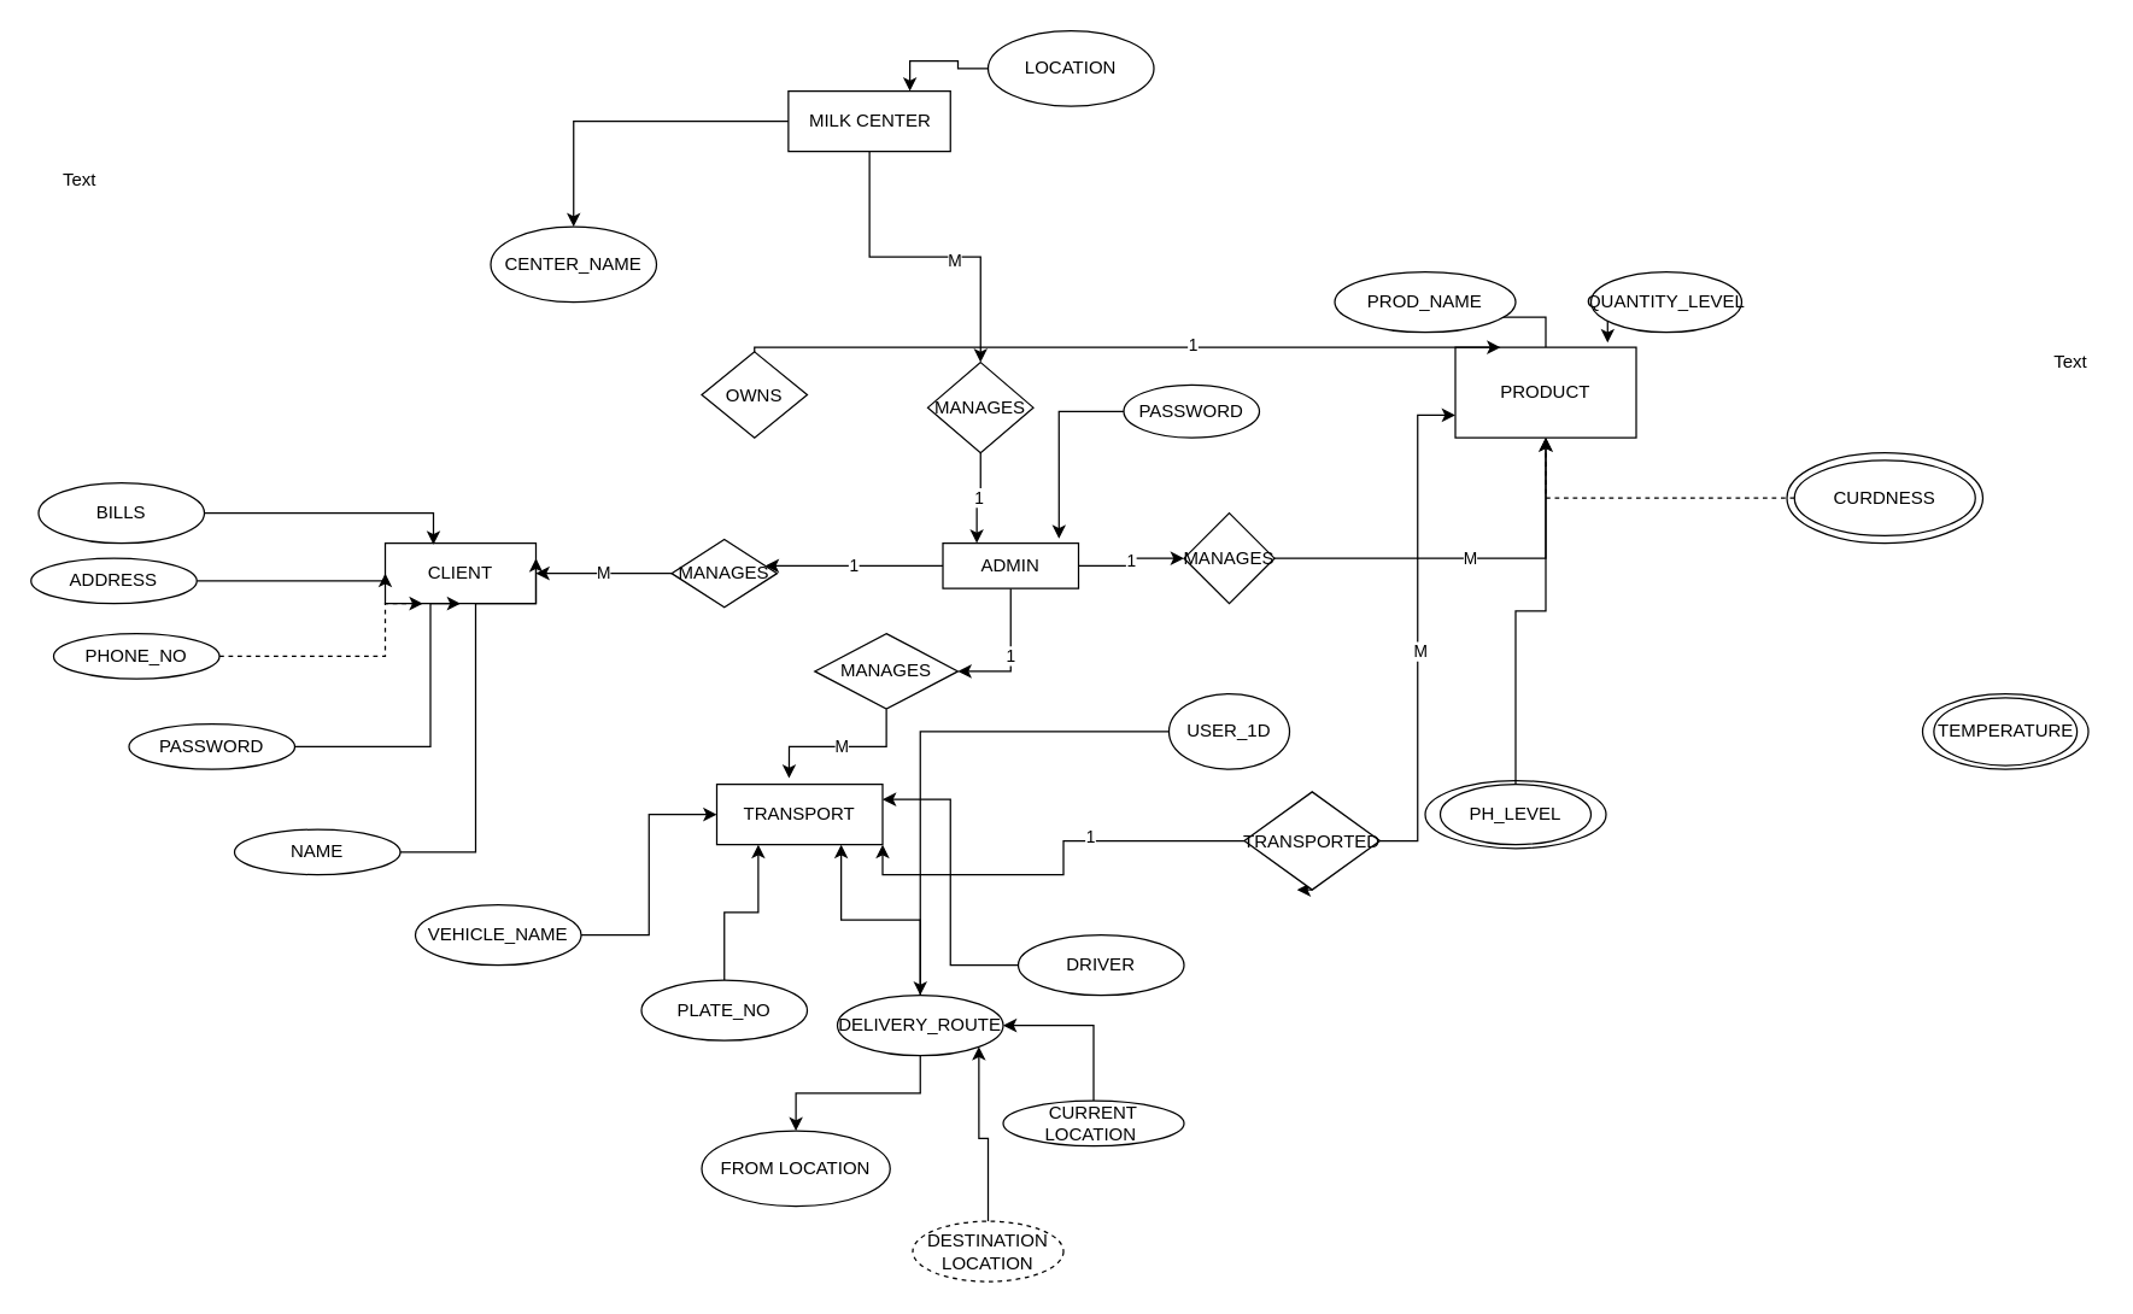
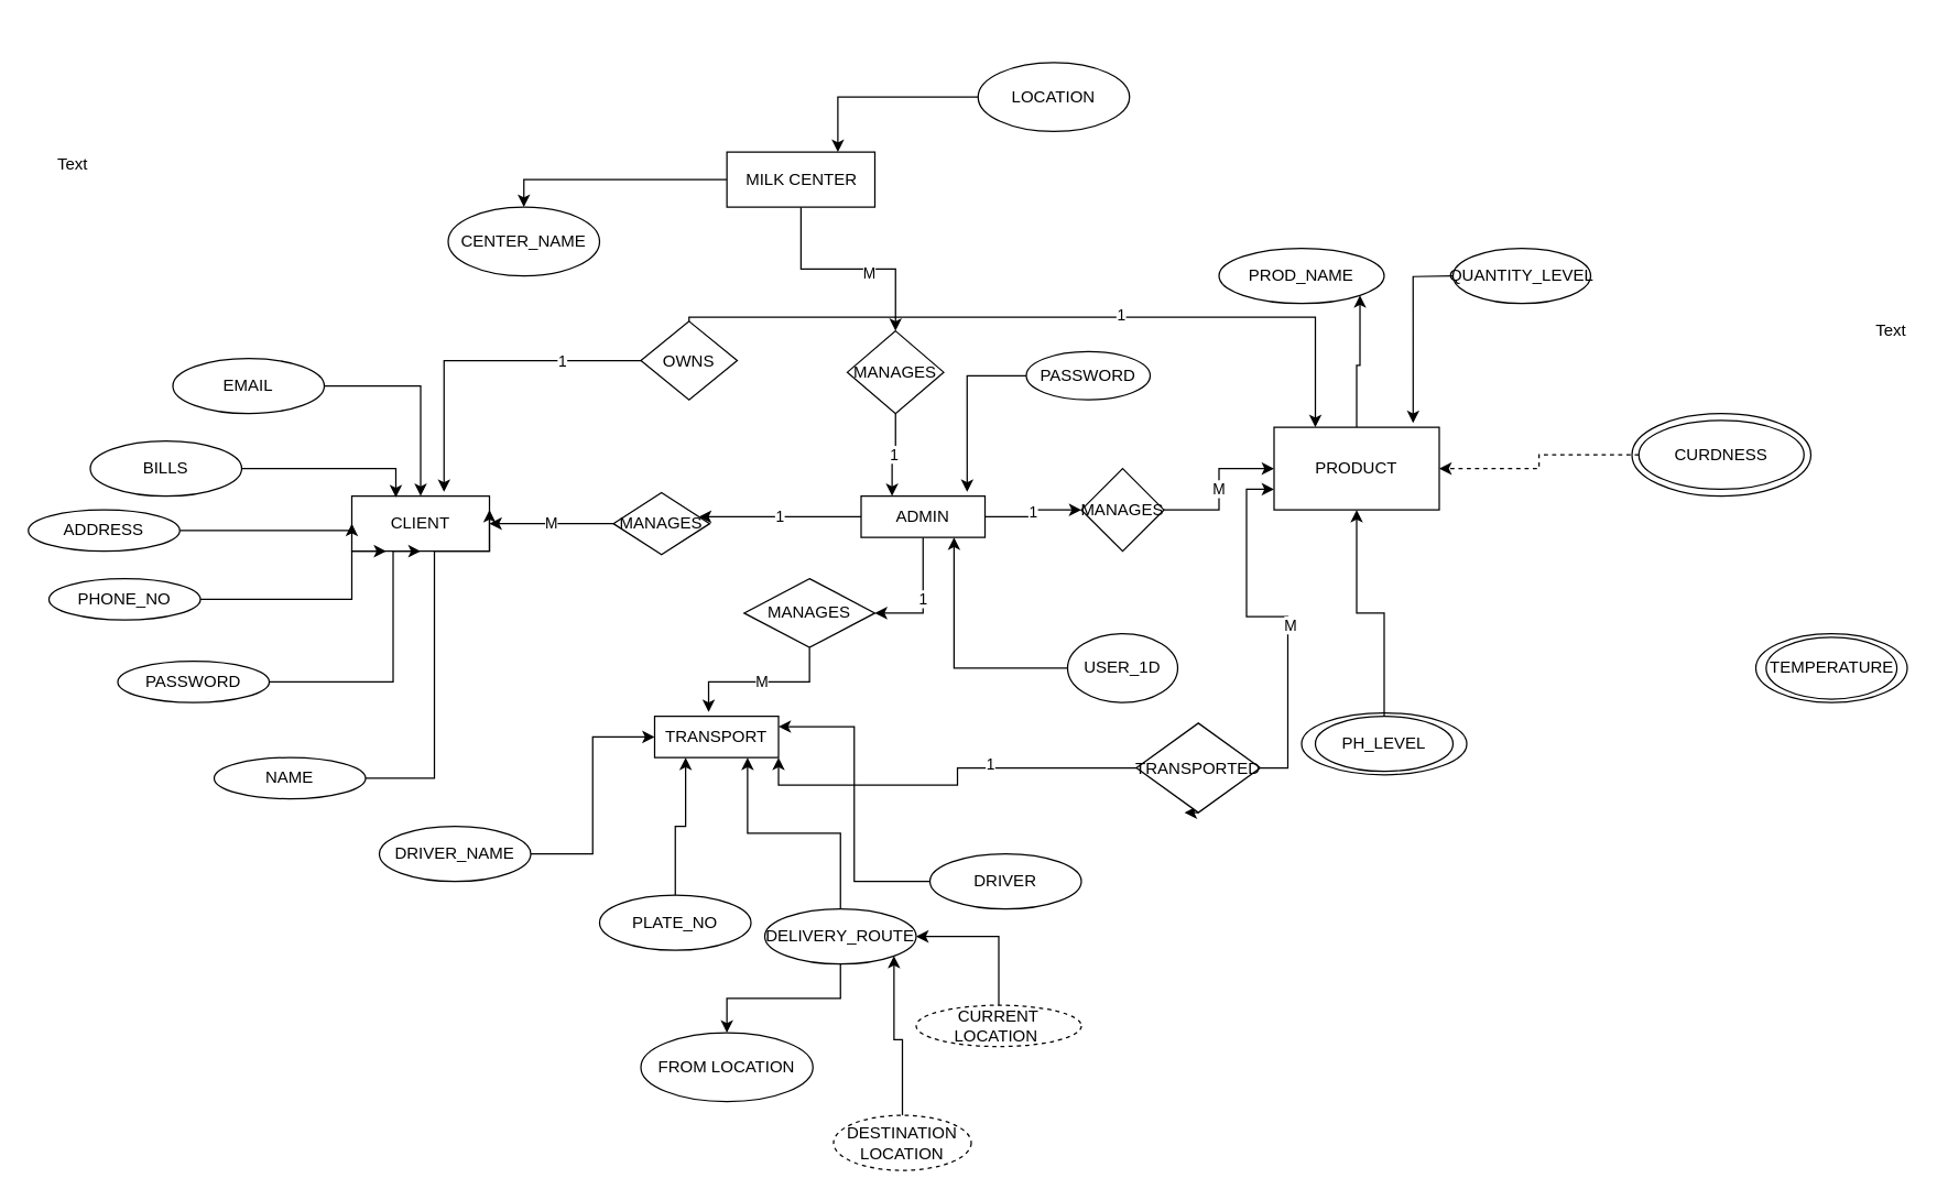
  <mxCell id="0" />
  <mxCell id="1" parent="0" />
  <mxCell id="2" value="1" style="edgeStyle=orthogonalEdgeStyle;rounded=0;orthogonalLoop=1;jettySize=auto;html=1;" parent="1" source="5" target="27" edge="1"><mxGeometry relative="1" as="geometry"><Array as="points"><mxPoint x="535" y="375" /><mxPoint x="535" y="375" /></Array></mxGeometry></mxCell>
  <mxCell id="3" value="1" style="edgeStyle=orthogonalEdgeStyle;rounded=0;orthogonalLoop=1;jettySize=auto;html=1;entryX=1;entryY=0.5;entryDx=0;entryDy=0;" parent="1" source="5" target="38" edge="1"><mxGeometry relative="1" as="geometry" /></mxCell>
  <mxCell id="4" value="1" style="edgeStyle=orthogonalEdgeStyle;rounded=0;orthogonalLoop=1;jettySize=auto;html=1;" parent="1" source="5" target="45" edge="1"><mxGeometry relative="1" as="geometry" /></mxCell>
  <mxCell id="5" value="ADMIN" style="rounded=0;whiteSpace=wrap;html=1;" parent="1" vertex="1"><mxGeometry x="625" y="360" width="90" height="30" as="geometry" /></mxCell>
  <mxCell id="6" style="edgeStyle=orthogonalEdgeStyle;rounded=0;orthogonalLoop=1;jettySize=auto;html=1;entryX=1;entryY=1;entryDx=0;entryDy=0;" parent="1" source="7" target="46" edge="1"><mxGeometry relative="1" as="geometry" /></mxCell>
- <mxCell id="7" value="PRODUCT" style="rounded=0;whiteSpace=wrap;html=1;" parent="1" vertex="1"><mxGeometry x="965" y="230" width="120" height="60" as="geometry" /></mxCell>
+ <mxCell id="7" value="PRODUCT" style="rounded=0;whiteSpace=wrap;html=1;" parent="1" vertex="1"><mxGeometry x="925" y="310" width="120" height="60" as="geometry" /></mxCell>
  <mxCell id="8" value="CLIENT" style="rounded=0;whiteSpace=wrap;html=1;" parent="1" vertex="1"><mxGeometry x="255" y="360" width="100" height="40" as="geometry" /></mxCell>
- <mxCell id="9" value="TRANSPORT" style="rounded=0;whiteSpace=wrap;html=1;" parent="1" vertex="1"><mxGeometry x="475" y="520" width="110" height="40" as="geometry" /></mxCell>
+ <mxCell id="9" value="TRANSPORT" style="rounded=0;whiteSpace=wrap;html=1;" parent="1" vertex="1"><mxGeometry x="475" y="520" width="90" height="30" as="geometry" /></mxCell>
  <mxCell id="10" style="edgeStyle=orthogonalEdgeStyle;rounded=0;orthogonalLoop=1;jettySize=auto;html=1;entryX=0.5;entryY=0;entryDx=0;entryDy=0;" parent="1" source="13" target="43" edge="1"><mxGeometry relative="1" as="geometry" /></mxCell>
  <mxCell id="11" value="M" style="edgeLabel;html=1;align=center;verticalAlign=middle;resizable=0;points=[];" parent="10" vertex="1" connectable="0"><mxGeometry x="0.181" y="-2" relative="1" as="geometry"><mxPoint as="offset" /></mxGeometry></mxCell>
  <mxCell id="12" style="edgeStyle=orthogonalEdgeStyle;rounded=0;orthogonalLoop=1;jettySize=auto;html=1;entryX=0.5;entryY=0;entryDx=0;entryDy=0;" parent="1" source="13" target="39" edge="1"><mxGeometry relative="1" as="geometry" /></mxCell>
- <mxCell id="13" value="MILK CENTER" style="rounded=0;whiteSpace=wrap;html=1;" parent="1" vertex="1"><mxGeometry x="522.5" y="60" width="107.5" height="40" as="geometry" /></mxCell>
+ <mxCell id="13" value="MILK CENTER" style="rounded=0;whiteSpace=wrap;html=1;" parent="1" vertex="1"><mxGeometry x="527.5" y="110" width="107.5" height="40" as="geometry" /></mxCell>
+ <mxCell id="14" style="edgeStyle=orthogonalEdgeStyle;rounded=0;orthogonalLoop=1;jettySize=auto;html=1;" parent="1" source="15" target="8" edge="1"><mxGeometry relative="1" as="geometry" /></mxCell>
+ <mxCell id="15" value="EMAIL" style="ellipse;whiteSpace=wrap;html=1;" parent="1" vertex="1"><mxGeometry x="125" y="260" width="110" height="40" as="geometry" /></mxCell>
  <mxCell id="16" style="edgeStyle=orthogonalEdgeStyle;rounded=0;orthogonalLoop=1;jettySize=auto;html=1;entryX=0.32;entryY=0.025;entryDx=0;entryDy=0;entryPerimeter=0;" parent="1" source="17" target="8" edge="1"><mxGeometry relative="1" as="geometry" /></mxCell>
- <mxCell id="17" value="BILLS" style="ellipse;whiteSpace=wrap;html=1;" parent="1" vertex="1"><mxGeometry x="25" y="320" width="110" height="40" as="geometry" /></mxCell>
+ <mxCell id="17" value="BILLS" style="ellipse;whiteSpace=wrap;html=1;" parent="1" vertex="1"><mxGeometry x="65" y="320" width="110" height="40" as="geometry" /></mxCell>
  <mxCell id="18" style="edgeStyle=orthogonalEdgeStyle;rounded=0;orthogonalLoop=1;jettySize=auto;html=1;entryX=0;entryY=0.5;entryDx=0;entryDy=0;" parent="1" source="19" target="8" edge="1"><mxGeometry relative="1" as="geometry"><Array as="points"><mxPoint x="255" y="385" /></Array></mxGeometry></mxCell>
  <mxCell id="19" value="ADDRESS" style="ellipse;whiteSpace=wrap;html=1;" parent="1" vertex="1"><mxGeometry x="20" y="370" width="110" height="30" as="geometry" /></mxCell>
- <mxCell id="20" style="edgeStyle=orthogonalEdgeStyle;rounded=0;orthogonalLoop=1;jettySize=auto;html=1;entryX=0.25;entryY=1;entryDx=0;entryDy=0;dashed=1;" parent="1" source="21" target="8" edge="1"><mxGeometry relative="1" as="geometry"><Array as="points"><mxPoint x="255" y="435" /><mxPoint x="255" y="400" /></Array></mxGeometry></mxCell>
+ <mxCell id="20" style="edgeStyle=orthogonalEdgeStyle;rounded=0;orthogonalLoop=1;jettySize=auto;html=1;entryX=0.25;entryY=1;entryDx=0;entryDy=0;" parent="1" source="21" target="8" edge="1"><mxGeometry relative="1" as="geometry"><Array as="points"><mxPoint x="255" y="435" /><mxPoint x="255" y="400" /></Array></mxGeometry></mxCell>
  <mxCell id="21" value="PHONE_NO" style="ellipse;whiteSpace=wrap;html=1;" parent="1" vertex="1"><mxGeometry x="35" y="420" width="110" height="30" as="geometry" /></mxCell>
  <mxCell id="22" style="edgeStyle=orthogonalEdgeStyle;rounded=0;orthogonalLoop=1;jettySize=auto;html=1;entryX=0.5;entryY=1;entryDx=0;entryDy=0;" parent="1" source="23" target="8" edge="1"><mxGeometry relative="1" as="geometry"><Array as="points"><mxPoint x="285" y="495" /><mxPoint x="285" y="400" /></Array></mxGeometry></mxCell>
  <mxCell id="23" value="PASSWORD" style="ellipse;whiteSpace=wrap;html=1;" parent="1" vertex="1"><mxGeometry x="85" y="480" width="110" height="30" as="geometry" /></mxCell>
  <mxCell id="24" style="edgeStyle=orthogonalEdgeStyle;rounded=0;orthogonalLoop=1;jettySize=auto;html=1;" parent="1" source="25" edge="1"><mxGeometry relative="1" as="geometry"><mxPoint x="355" y="370" as="targetPoint" /><Array as="points"><mxPoint x="315" y="565" /><mxPoint x="315" y="400" /><mxPoint x="355" y="400" /></Array></mxGeometry></mxCell>
  <mxCell id="25" value="NAME" style="ellipse;whiteSpace=wrap;html=1;" parent="1" vertex="1"><mxGeometry x="155" y="550" width="110" height="30" as="geometry" /></mxCell>
  <mxCell id="26" value="M" style="edgeStyle=orthogonalEdgeStyle;rounded=0;orthogonalLoop=1;jettySize=auto;html=1;" parent="1" source="27" target="8" edge="1"><mxGeometry relative="1" as="geometry" /></mxCell>
  <mxCell id="27" value="MANAGES" style="rhombus;whiteSpace=wrap;html=1;" parent="1" vertex="1"><mxGeometry x="445" y="357.5" width="70" height="45" as="geometry" /></mxCell>
  <mxCell id="28" style="edgeStyle=orthogonalEdgeStyle;rounded=0;orthogonalLoop=1;jettySize=auto;html=1;entryX=0;entryY=0.5;entryDx=0;entryDy=0;" parent="1" source="29" target="9" edge="1"><mxGeometry relative="1" as="geometry" /></mxCell>
- <mxCell id="29" value="VEHICLE_NAME" style="ellipse;whiteSpace=wrap;html=1;" parent="1" vertex="1"><mxGeometry x="275" y="600" width="110" height="40" as="geometry" /></mxCell>
+ <mxCell id="29" value="DRIVER_NAME" style="ellipse;whiteSpace=wrap;html=1;" parent="1" vertex="1"><mxGeometry x="275" y="600" width="110" height="40" as="geometry" /></mxCell>
  <mxCell id="30" style="edgeStyle=orthogonalEdgeStyle;rounded=0;orthogonalLoop=1;jettySize=auto;html=1;entryX=0.25;entryY=1;entryDx=0;entryDy=0;" parent="1" source="31" target="9" edge="1"><mxGeometry relative="1" as="geometry" /></mxCell>
- <mxCell id="31" value="PLATE_NO" style="ellipse;whiteSpace=wrap;html=1;" parent="1" vertex="1"><mxGeometry x="425" y="650" width="110" height="40" as="geometry" /></mxCell>
+ <mxCell id="31" value="PLATE_NO" style="ellipse;whiteSpace=wrap;html=1;" parent="1" vertex="1"><mxGeometry x="435" y="650" width="110" height="40" as="geometry" /></mxCell>
  <mxCell id="32" style="edgeStyle=orthogonalEdgeStyle;rounded=0;orthogonalLoop=1;jettySize=auto;html=1;entryX=0.75;entryY=1;entryDx=0;entryDy=0;" parent="1" source="34" target="9" edge="1"><mxGeometry relative="1" as="geometry" /></mxCell>
  <mxCell id="33" style="edgeStyle=orthogonalEdgeStyle;rounded=0;orthogonalLoop=1;jettySize=auto;html=1;" edge="1" parent="1" source="34" target="73"><mxGeometry relative="1" as="geometry" /></mxCell>
  <mxCell id="34" value="DELIVERY_ROUTE" style="ellipse;whiteSpace=wrap;html=1;" parent="1" vertex="1"><mxGeometry x="555" y="660" width="110" height="40" as="geometry" /></mxCell>
  <mxCell id="35" style="edgeStyle=orthogonalEdgeStyle;rounded=0;orthogonalLoop=1;jettySize=auto;html=1;entryX=1;entryY=0.25;entryDx=0;entryDy=0;" parent="1" source="36" target="9" edge="1"><mxGeometry relative="1" as="geometry" /></mxCell>
  <mxCell id="36" value="DRIVER" style="ellipse;whiteSpace=wrap;html=1;" parent="1" vertex="1"><mxGeometry x="675" y="620" width="110" height="40" as="geometry" /></mxCell>
  <mxCell id="37" value="M" style="edgeStyle=orthogonalEdgeStyle;rounded=0;orthogonalLoop=1;jettySize=auto;html=1;entryX=0.436;entryY=-0.1;entryDx=0;entryDy=0;entryPerimeter=0;" parent="1" source="38" target="9" edge="1"><mxGeometry relative="1" as="geometry" /></mxCell>
  <mxCell id="38" value="MANAGES" style="rhombus;whiteSpace=wrap;html=1;" parent="1" vertex="1"><mxGeometry x="540" y="420" width="95" height="50" as="geometry" /></mxCell>
  <mxCell id="39" value="CENTER_NAME" style="ellipse;whiteSpace=wrap;html=1;" parent="1" vertex="1"><mxGeometry x="325" y="150" width="110" height="50" as="geometry" /></mxCell>
  <mxCell id="40" style="edgeStyle=orthogonalEdgeStyle;rounded=0;orthogonalLoop=1;jettySize=auto;html=1;entryX=0.75;entryY=0;entryDx=0;entryDy=0;" parent="1" source="41" target="13" edge="1"><mxGeometry relative="1" as="geometry" /></mxCell>
- <mxCell id="41" value="LOCATION" style="ellipse;whiteSpace=wrap;html=1;" parent="1" vertex="1"><mxGeometry x="655" y="20" width="110" height="50" as="geometry" /></mxCell>
+ <mxCell id="41" value="LOCATION" style="ellipse;whiteSpace=wrap;html=1;" parent="1" vertex="1"><mxGeometry x="710" y="45" width="110" height="50" as="geometry" /></mxCell>
  <mxCell id="42" value="1" style="edgeStyle=orthogonalEdgeStyle;rounded=0;orthogonalLoop=1;jettySize=auto;html=1;entryX=0.25;entryY=0;entryDx=0;entryDy=0;" parent="1" source="43" target="5" edge="1"><mxGeometry relative="1" as="geometry" /></mxCell>
  <mxCell id="43" value="MANAGES" style="rhombus;whiteSpace=wrap;html=1;" parent="1" vertex="1"><mxGeometry x="615" y="240" width="70" height="60" as="geometry" /></mxCell>
  <mxCell id="44" value="M" style="edgeStyle=orthogonalEdgeStyle;rounded=0;orthogonalLoop=1;jettySize=auto;html=1;" parent="1" source="45" target="7" edge="1"><mxGeometry relative="1" as="geometry" /></mxCell>
  <mxCell id="45" value="MANAGES" style="rhombus;whiteSpace=wrap;html=1;" parent="1" vertex="1"><mxGeometry x="785" y="340" width="60" height="60" as="geometry" /></mxCell>
  <mxCell id="46" value="PROD_NAME" style="ellipse;whiteSpace=wrap;html=1;" parent="1" vertex="1"><mxGeometry x="885" y="180" width="120" height="40" as="geometry" /></mxCell>
  <mxCell id="47" style="edgeStyle=orthogonalEdgeStyle;rounded=0;orthogonalLoop=1;jettySize=auto;html=1;entryX=0.842;entryY=-0.05;entryDx=0;entryDy=0;entryPerimeter=0;" parent="1" target="7" edge="1"><mxGeometry relative="1" as="geometry"><mxPoint x="1055" y="200" as="sourcePoint" /></mxGeometry></mxCell>
  <mxCell id="48" value="QUANTITY_LEVEL" style="ellipse;whiteSpace=wrap;html=1;" parent="1" vertex="1"><mxGeometry x="1055" y="180" width="100" height="40" as="geometry" /></mxCell>
- <mxCell id="49" style="edgeStyle=orthogonalEdgeStyle;rounded=0;orthogonalLoop=1;jettySize=auto;html=1;" parent="1" source="50" target="34" edge="1"><mxGeometry relative="1" as="geometry" /></mxCell>
+ <mxCell id="49" style="edgeStyle=orthogonalEdgeStyle;rounded=0;orthogonalLoop=1;jettySize=auto;html=1;entryX=0.75;entryY=1;entryDx=0;entryDy=0;" parent="1" source="50" target="5" edge="1"><mxGeometry relative="1" as="geometry" /></mxCell>
  <mxCell id="50" value="USER_1D" style="ellipse;whiteSpace=wrap;html=1;" parent="1" vertex="1"><mxGeometry x="775" y="460" width="80" height="50" as="geometry" /></mxCell>
  <mxCell id="51" style="edgeStyle=orthogonalEdgeStyle;rounded=0;orthogonalLoop=1;jettySize=auto;html=1;entryX=0.856;entryY=-0.1;entryDx=0;entryDy=0;entryPerimeter=0;" parent="1" source="52" target="5" edge="1"><mxGeometry relative="1" as="geometry" /></mxCell>
  <mxCell id="52" value="PASSWORD" style="ellipse;whiteSpace=wrap;html=1;" parent="1" vertex="1"><mxGeometry x="745" y="255" width="90" height="35" as="geometry" /></mxCell>
  <mxCell id="53" value="Text" style="text;html=1;align=center;verticalAlign=middle;resizable=0;points=[];autosize=1;" vertex="1" parent="1"><mxGeometry x="32" y="109" width="40" height="20" as="geometry" /></mxCell>
  <mxCell id="54" value="" style="ellipse;whiteSpace=wrap;html=1;" vertex="1" parent="1"><mxGeometry x="945" y="517.5" width="120" height="45" as="geometry" /></mxCell>
  <mxCell id="55" style="edgeStyle=orthogonalEdgeStyle;rounded=0;orthogonalLoop=1;jettySize=auto;html=1;" edge="1" parent="1" source="56" target="7"><mxGeometry relative="1" as="geometry" /></mxCell>
  <mxCell id="56" value="PH_LEVEL" style="ellipse;whiteSpace=wrap;html=1;" vertex="1" parent="1"><mxGeometry x="955" y="520" width="100" height="40" as="geometry" /></mxCell>
  <mxCell id="57" value="" style="ellipse;whiteSpace=wrap;html=1;" vertex="1" parent="1"><mxGeometry x="1275" y="460" width="110" height="50" as="geometry" /></mxCell>
  <mxCell id="58" value="TEMPERATURE" style="ellipse;whiteSpace=wrap;html=1;" vertex="1" parent="1"><mxGeometry x="1282.5" y="462.5" width="95" height="45" as="geometry" /></mxCell>
  <mxCell id="59" value="" style="ellipse;whiteSpace=wrap;html=1;" vertex="1" parent="1"><mxGeometry x="1185" y="300" width="130" height="60" as="geometry" /></mxCell>
  <mxCell id="60" style="edgeStyle=orthogonalEdgeStyle;rounded=0;orthogonalLoop=1;jettySize=auto;html=1;dashed=1;" edge="1" parent="1" source="61" target="7"><mxGeometry relative="1" as="geometry" /></mxCell>
  <mxCell id="61" value="CURDNESS" style="ellipse;whiteSpace=wrap;html=1;" vertex="1" parent="1"><mxGeometry x="1190" y="305" width="120" height="50" as="geometry" /></mxCell>
+ <mxCell id="62" style="edgeStyle=orthogonalEdgeStyle;rounded=0;orthogonalLoop=1;jettySize=auto;html=1;entryX=0.67;entryY=-0.075;entryDx=0;entryDy=0;entryPerimeter=0;" edge="1" parent="1" source="66" target="8"><mxGeometry relative="1" as="geometry" /></mxCell>
+ <mxCell id="63" value="1" style="edgeLabel;html=1;align=center;verticalAlign=middle;resizable=0;points=[];" vertex="1" connectable="0" parent="62"><mxGeometry x="-0.514" relative="1" as="geometry"><mxPoint as="offset" /></mxGeometry></mxCell>
  <mxCell id="64" style="edgeStyle=orthogonalEdgeStyle;rounded=0;orthogonalLoop=1;jettySize=auto;html=1;entryX=0.25;entryY=0;entryDx=0;entryDy=0;" edge="1" parent="1" source="66" target="7"><mxGeometry relative="1" as="geometry"><Array as="points"><mxPoint x="500" y="230" /><mxPoint x="955" y="230" /></Array></mxGeometry></mxCell>
  <mxCell id="65" value="1" style="edgeLabel;html=1;align=center;verticalAlign=middle;resizable=0;points=[];" vertex="1" connectable="0" parent="64"><mxGeometry x="0.175" y="2" relative="1" as="geometry"><mxPoint as="offset" /></mxGeometry></mxCell>
  <mxCell id="66" value="OWNS" style="rhombus;whiteSpace=wrap;html=1;" vertex="1" parent="1"><mxGeometry x="465" y="233" width="70" height="57" as="geometry" /></mxCell>
  <mxCell id="67" style="edgeStyle=orthogonalEdgeStyle;rounded=0;orthogonalLoop=1;jettySize=auto;html=1;entryX=0;entryY=0.75;entryDx=0;entryDy=0;" edge="1" parent="1" source="72" target="7"><mxGeometry relative="1" as="geometry" /></mxCell>
  <mxCell id="68" value="M" style="edgeLabel;html=1;align=center;verticalAlign=middle;resizable=0;points=[];" vertex="1" connectable="0" parent="67"><mxGeometry x="-0.086" y="-1" relative="1" as="geometry"><mxPoint y="1" as="offset" /></mxGeometry></mxCell>
  <mxCell id="69" style="edgeStyle=orthogonalEdgeStyle;rounded=0;orthogonalLoop=1;jettySize=auto;html=1;entryX=1;entryY=1;entryDx=0;entryDy=0;" edge="1" parent="1" source="72" target="9"><mxGeometry relative="1" as="geometry" /></mxCell>
  <mxCell id="70" value="1" style="edgeLabel;html=1;align=center;verticalAlign=middle;resizable=0;points=[];" vertex="1" connectable="0" parent="69"><mxGeometry x="-0.271" y="-3" relative="1" as="geometry"><mxPoint as="offset" /></mxGeometry></mxCell>
  <mxCell id="71" style="edgeStyle=orthogonalEdgeStyle;rounded=0;orthogonalLoop=1;jettySize=auto;html=1;exitX=0.5;exitY=1;exitDx=0;exitDy=0;" edge="1" parent="1" source="72"><mxGeometry relative="1" as="geometry"><mxPoint x="860" y="590" as="targetPoint" /></mxGeometry></mxCell>
  <mxCell id="72" value="TRANSPORTED" style="rhombus;whiteSpace=wrap;html=1;" vertex="1" parent="1"><mxGeometry x="825" y="525" width="90" height="65" as="geometry" /></mxCell>
  <mxCell id="73" value="FROM LOCATION" style="ellipse;whiteSpace=wrap;html=1;" vertex="1" parent="1"><mxGeometry x="465" y="750" width="125" height="50" as="geometry" /></mxCell>
  <mxCell id="74" style="edgeStyle=orthogonalEdgeStyle;rounded=0;orthogonalLoop=1;jettySize=auto;html=1;entryX=1;entryY=0.5;entryDx=0;entryDy=0;" edge="1" parent="1" source="75" target="34"><mxGeometry relative="1" as="geometry" /></mxCell>
- <mxCell id="75" value="CURRENT LOCATION&amp;nbsp;" style="ellipse;whiteSpace=wrap;html=1;" vertex="1" parent="1"><mxGeometry x="665" y="730" width="120" height="30" as="geometry" /></mxCell>
+ <mxCell id="75" value="CURRENT LOCATION&amp;nbsp;" style="ellipse;whiteSpace=wrap;html=1;dashed=1;" vertex="1" parent="1"><mxGeometry x="665" y="730" width="120" height="30" as="geometry" /></mxCell>
  <mxCell id="76" style="edgeStyle=orthogonalEdgeStyle;rounded=0;orthogonalLoop=1;jettySize=auto;html=1;entryX=1;entryY=1;entryDx=0;entryDy=0;" edge="1" parent="1" source="77" target="34"><mxGeometry relative="1" as="geometry" /></mxCell>
  <mxCell id="77" value="DESTINATION LOCATION" style="ellipse;whiteSpace=wrap;html=1;dashed=1;" vertex="1" parent="1"><mxGeometry x="605" y="810" width="100" height="40" as="geometry" /></mxCell>
  <mxCell id="78" value="Text" style="text;html=1;align=center;verticalAlign=middle;resizable=0;points=[];autosize=1;" vertex="1" parent="1"><mxGeometry x="1353" y="230" width="40" height="20" as="geometry" /></mxCell>
